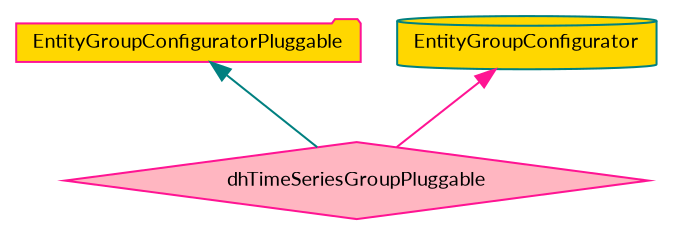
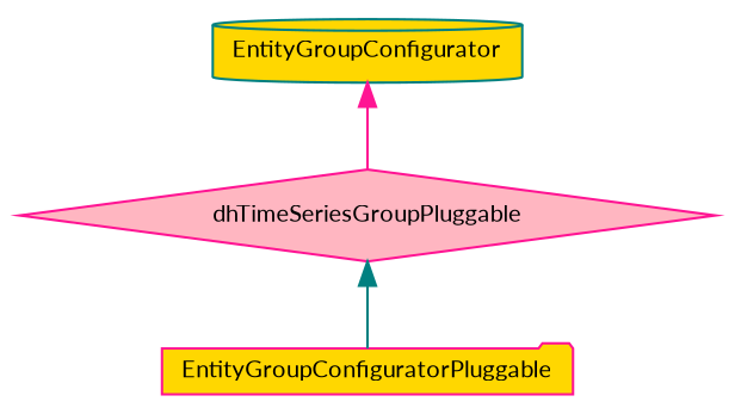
  digraph {
    fontname=Lato
    node [color=deeppink fillcolor=gold fontname=Lato fontsize=10 style=filled]
    edge [dir=back fontname=Lato fontsize=10 labelfontname=Helvetica labelfontsize=10 style=solid]
    n1 [fillcolor=lightpink fontcolor=black height=0.2 label=dhTimeSeriesGroupPluggable shape=diamond width=0.4]
    n2 [height=0.2 label=EntityGroupConfiguratorPluggable shape=folder width=0.4]
    n3 [color=teal height=0.2 label=EntityGroupConfigurator shape=cylinder width=0.4]
-   n2 -> n1 [color=teal]
+   n1 -> n2 [color=teal]
    n3 -> n1 [color=deeppink]
  }
